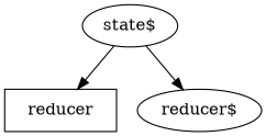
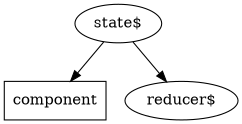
  digraph {
    bgcolor=white
    rankdir=TB
-   component [shape=rectangle label=reducer]
+   component [shape=rectangle]
    n2 [label="reducer$"]
    n3 [label="state$"]
    n3 -> component
    n3 -> n2
  }
